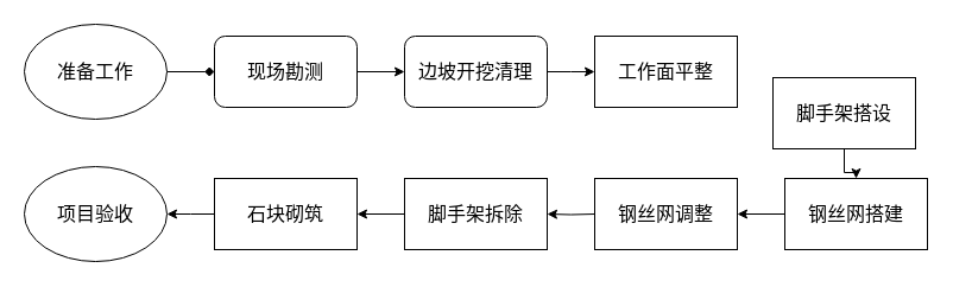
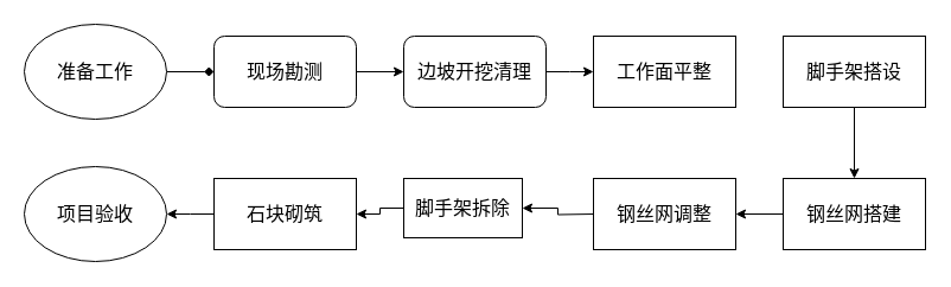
  <mxCell id="0" />
  <mxCell id="1" parent="0" />
  <mxCell id="2" value="" style="edgeStyle=orthogonalEdgeStyle;rounded=0;orthogonalLoop=1;jettySize=auto;html=1;" parent="1" source="3" target="5" edge="1"><mxGeometry relative="1" as="geometry" /></mxCell>
  <mxCell id="3" value="&lt;font style=&quot;font-size: 16px;&quot;&gt;现场勘测&lt;/font&gt;" style="rounded=1;whiteSpace=wrap;html=1;fontSize=12;glass=0;strokeWidth=1;shadow=0;" parent="1" vertex="1"><mxGeometry x="180" y="30" width="120" height="60" as="geometry" /></mxCell>
  <mxCell id="4" value="" style="edgeStyle=orthogonalEdgeStyle;rounded=0;orthogonalLoop=1;jettySize=auto;html=1;" parent="1" source="5" edge="1"><mxGeometry relative="1" as="geometry"><mxPoint x="500" y="60" as="targetPoint" /></mxGeometry></mxCell>
  <mxCell id="5" value="&lt;span style=&quot;font-size: 16px;&quot;&gt;边坡开挖清理&lt;/span&gt;" style="rounded=1;whiteSpace=wrap;html=1;fontSize=12;glass=0;strokeWidth=1;shadow=0;" parent="1" vertex="1"><mxGeometry x="340" y="30" width="120" height="60" as="geometry" /></mxCell>
  <mxCell id="6" value="" style="edgeStyle=orthogonalEdgeStyle;rounded=0;orthogonalLoop=1;jettySize=auto;html=1;endArrow=diamond;" parent="1" source="7" target="3" edge="1"><mxGeometry relative="1" as="geometry" /></mxCell>
  <mxCell id="7" value="&lt;font style=&quot;font-size: 16px;&quot;&gt;准备工作&lt;/font&gt;" style="ellipse;whiteSpace=wrap;html=1;" parent="1" vertex="1"><mxGeometry x="20" y="20" width="120" height="80" as="geometry" /></mxCell>
  <mxCell id="8" value="&lt;span style=&quot;font-size: 16px;&quot;&gt;工作面平整&lt;/span&gt;" style="rounded=0;whiteSpace=wrap;html=1;" parent="1" vertex="1"><mxGeometry x="500" y="30" width="120" height="60" as="geometry" /></mxCell>
  <mxCell id="9" value="" style="edgeStyle=orthogonalEdgeStyle;rounded=0;orthogonalLoop=1;jettySize=auto;html=1;" parent="1" source="10" target="16" edge="1"><mxGeometry relative="1" as="geometry" /></mxCell>
- <mxCell id="10" value="&lt;span style=&quot;font-size: 16px;&quot;&gt;脚手架搭设&lt;/span&gt;" style="rounded=0;whiteSpace=wrap;html=1;" parent="1" vertex="1"><mxGeometry x="650" y="65" width="120" height="60" as="geometry" /></mxCell>
+ <mxCell id="10" value="&lt;span style=&quot;font-size: 16px;&quot;&gt;脚手架搭设&lt;/span&gt;" style="rounded=0;whiteSpace=wrap;html=1;" parent="1" vertex="1"><mxGeometry x="660" y="30" width="120" height="60" as="geometry" /></mxCell>
  <mxCell id="11" value="&lt;font style=&quot;font-size: 16px;&quot;&gt;钢丝网调整&lt;/font&gt;" style="rounded=0;whiteSpace=wrap;html=1;" parent="1" vertex="1"><mxGeometry x="500" y="150" width="120" height="60" as="geometry" /></mxCell>
  <mxCell id="12" value="" style="edgeStyle=orthogonalEdgeStyle;rounded=0;orthogonalLoop=1;jettySize=auto;html=1;" parent="1" target="14" edge="1"><mxGeometry relative="1" as="geometry"><mxPoint x="500" y="180" as="sourcePoint" /></mxGeometry></mxCell>
  <mxCell id="13" value="" style="edgeStyle=orthogonalEdgeStyle;rounded=0;orthogonalLoop=1;jettySize=auto;html=1;" parent="1" source="14" target="18" edge="1"><mxGeometry relative="1" as="geometry" /></mxCell>
- <mxCell id="14" value="&lt;font style=&quot;font-size: 16px;&quot;&gt;脚手架拆除&lt;/font&gt;" style="rounded=0;whiteSpace=wrap;html=1;" parent="1" vertex="1"><mxGeometry x="340" y="150" width="120" height="60" as="geometry" /></mxCell>
+ <mxCell id="14" value="&lt;font style=&quot;font-size: 16px;&quot;&gt;脚手架拆除&lt;/font&gt;" style="rounded=0;whiteSpace=wrap;html=1;" parent="1" vertex="1"><mxGeometry x="340" y="150" width="100" height="50" as="geometry" /></mxCell>
  <mxCell id="15" value="" style="edgeStyle=orthogonalEdgeStyle;rounded=0;orthogonalLoop=1;jettySize=auto;html=1;" parent="1" source="16" target="11" edge="1"><mxGeometry relative="1" as="geometry" /></mxCell>
  <mxCell id="16" value="&lt;span style=&quot;font-size: 16px;&quot;&gt;钢丝网搭建&lt;/span&gt;" style="rounded=1;whiteSpace=wrap;html=1;" parent="1" vertex="1"><mxGeometry x="660" y="150" width="120" height="60" as="geometry" /></mxCell>
  <mxCell id="17" value="" style="edgeStyle=orthogonalEdgeStyle;rounded=0;orthogonalLoop=1;jettySize=auto;html=1;" parent="1" source="18" edge="1"><mxGeometry relative="1" as="geometry"><mxPoint x="140" y="180" as="targetPoint" /></mxGeometry></mxCell>
  <mxCell id="18" value="&lt;span style=&quot;font-size: 16px;&quot;&gt;石块砌筑&lt;/span&gt;" style="rounded=0;whiteSpace=wrap;html=1;" parent="1" vertex="1"><mxGeometry x="180" y="150" width="120" height="60" as="geometry" /></mxCell>
  <mxCell id="19" value="&lt;font style=&quot;font-size: 16px;&quot;&gt;项目验收&lt;/font&gt;" style="ellipse;whiteSpace=wrap;html=1;" vertex="1" parent="1"><mxGeometry x="20" y="140" width="120" height="80" as="geometry" /></mxCell>
  <mxCell id="20" value="&lt;font style=&quot;font-size: 16px;&quot;&gt;钢丝网搭建&lt;/font&gt;" style="rounded=0;whiteSpace=wrap;html=1;" vertex="1" parent="1"><mxGeometry x="660" y="150" width="120" height="60" as="geometry" /></mxCell>
